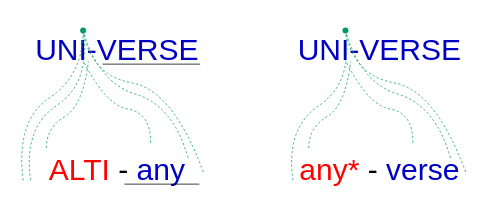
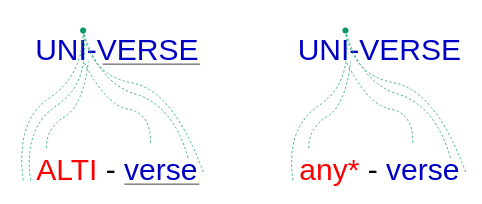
  <mxCell id="0" />
  <mxCell id="1" parent="0" />
  <mxCell id="2" value="&lt;font style=&quot;font-size: 40px&quot; color=&quot;#0000c4&quot;&gt;UNI-VERSE&lt;/font&gt;" style="text;html=1;align=center;verticalAlign=middle;resizable=0;points=[];autosize=1;strokeColor=none;fillColor=none;" vertex="1" parent="1"><mxGeometry x="40" y="50" width="230" height="30" as="geometry" /></mxCell>
- <mxCell id="3" value="&lt;font color=&quot;#ff0000&quot;&gt;ALTI &lt;/font&gt;&lt;font color=&quot;#000000&quot;&gt;- &lt;/font&gt;any" style="text;html=1;align=center;verticalAlign=middle;resizable=0;points=[];autosize=1;strokeColor=none;fillColor=none;fontSize=40;fontColor=#0000C4;" vertex="1" parent="1"><mxGeometry x="40" y="200" width="230" height="50" as="geometry" /></mxCell>
+ <mxCell id="3" value="&lt;font color=&quot;#ff0000&quot;&gt;ALTI &lt;/font&gt;&lt;font color=&quot;#000000&quot;&gt;- &lt;/font&gt;verse" style="text;html=1;align=center;verticalAlign=middle;resizable=0;points=[];autosize=1;strokeColor=none;fillColor=none;fontSize=40;fontColor=#0000C4;" vertex="1" parent="1"><mxGeometry x="40" y="200" width="230" height="50" as="geometry" /></mxCell>
  <mxCell id="4" value="&lt;font color=&quot;#ff0000&quot;&gt;any*&amp;nbsp;&lt;/font&gt;&lt;font color=&quot;#000000&quot;&gt;- &lt;/font&gt;verse" style="text;html=1;align=center;verticalAlign=middle;resizable=0;points=[];autosize=1;strokeColor=none;fillColor=none;fontSize=40;fontColor=#0000C4;" vertex="1" parent="1"><mxGeometry x="390" y="200" width="230" height="50" as="geometry" /></mxCell>
  <mxCell id="5" value="" style="shape=waypoint;sketch=0;fillStyle=solid;size=6;pointerEvents=1;points=[];fillColor=none;resizable=0;rotatable=0;perimeter=centerPerimeter;snapToPoint=1;fontSize=40;fontColor=#0000C4;strokeWidth=2;strokeColor=#069968;" vertex="1" parent="1"><mxGeometry x="90" y="20" width="40" height="40" as="geometry" /></mxCell>
  <mxCell id="6" value="" style="endArrow=none;dashed=1;html=1;fontSize=40;fontColor=#0000C4;strokeColor=#069968;curved=1;entryX=0.589;entryY=0.536;entryDx=0;entryDy=0;entryPerimeter=0;" edge="1" parent="1" target="5"><mxGeometry width="50" height="50" relative="1" as="geometry"><mxPoint x="30" y="240" as="sourcePoint" /><mxPoint x="300" y="220" as="targetPoint" /><Array as="points"><mxPoint x="20" y="160" /><mxPoint x="110" y="100" /></Array></mxGeometry></mxCell>
  <mxCell id="7" value="" style="endArrow=none;dashed=1;html=1;fontSize=40;fontColor=#0000C4;strokeColor=#069968;curved=1;entryX=0.646;entryY=0.493;entryDx=0;entryDy=0;entryPerimeter=0;" edge="1" parent="1" target="5"><mxGeometry width="50" height="50" relative="1" as="geometry"><mxPoint x="40" y="240" as="sourcePoint" /><mxPoint x="120" y="50" as="targetPoint" /><Array as="points"><mxPoint x="30" y="170" /><mxPoint x="120" y="110" /></Array></mxGeometry></mxCell>
  <mxCell id="8" value="" style="endArrow=none;dashed=1;html=1;fontSize=40;fontColor=#0000C4;strokeColor=#069968;curved=1;exitX=1.001;exitY=0.577;exitDx=0;exitDy=0;exitPerimeter=0;" edge="1" parent="1" source="3" target="5"><mxGeometry width="50" height="50" relative="1" as="geometry"><mxPoint x="250" y="270" as="sourcePoint" /><mxPoint x="300" y="220" as="targetPoint" /><Array as="points"><mxPoint x="230" y="120" /><mxPoint x="120" y="100" /></Array></mxGeometry></mxCell>
  <mxCell id="9" value="" style="endArrow=none;dashed=1;html=1;fontSize=40;fontColor=#0000C4;strokeColor=#069968;curved=1;entryX=0.661;entryY=0.536;entryDx=0;entryDy=0;entryPerimeter=0;exitX=0.913;exitY=0.2;exitDx=0;exitDy=0;exitPerimeter=0;" edge="1" parent="1" source="3" target="5"><mxGeometry width="50" height="50" relative="1" as="geometry"><mxPoint x="230" y="190" as="sourcePoint" /><mxPoint x="120" y="50" as="targetPoint" /><Array as="points"><mxPoint x="230" y="140" /><mxPoint x="130" y="110" /></Array></mxGeometry></mxCell>
  <mxCell id="10" value="" style="endArrow=none;dashed=1;html=1;fontSize=40;fontColor=#0000C4;strokeColor=#069968;curved=1;entryX=0.335;entryY=1.048;entryDx=0;entryDy=0;entryPerimeter=0;exitX=0.091;exitY=-0.063;exitDx=0;exitDy=0;exitPerimeter=0;" edge="1" parent="1" source="3" target="2"><mxGeometry width="50" height="50" relative="1" as="geometry"><mxPoint x="250" y="270" as="sourcePoint" /><mxPoint x="300" y="220" as="targetPoint" /><Array as="points"><mxPoint x="61" y="170" /><mxPoint x="110" y="140" /></Array></mxGeometry></mxCell>
  <mxCell id="11" value="" style="endArrow=none;dashed=1;html=1;fontSize=40;fontColor=#0000C4;strokeColor=#069968;curved=1;" edge="1" parent="1"><mxGeometry width="50" height="50" relative="1" as="geometry"><mxPoint x="200" y="190" as="sourcePoint" /><mxPoint x="110" y="80" as="targetPoint" /><Array as="points"><mxPoint x="200" y="150" /><mxPoint x="140" y="140" /></Array></mxGeometry></mxCell>
  <mxCell id="12" value="&lt;font style=&quot;font-size: 40px&quot; color=&quot;#0000c4&quot;&gt;UNI-VERSE&lt;/font&gt;" style="text;html=1;align=center;verticalAlign=middle;resizable=0;points=[];autosize=1;strokeColor=none;fillColor=none;" vertex="1" parent="1"><mxGeometry x="389.77" y="50" width="230" height="30" as="geometry" /></mxCell>
  <mxCell id="13" value="" style="shape=waypoint;sketch=0;fillStyle=solid;size=6;pointerEvents=1;points=[];fillColor=none;resizable=0;rotatable=0;perimeter=centerPerimeter;snapToPoint=1;fontSize=40;fontColor=#0000C4;strokeWidth=2;strokeColor=#069968;" vertex="1" parent="1"><mxGeometry x="439.77" y="20" width="40" height="40" as="geometry" /></mxCell>
  <mxCell id="14" value="" style="endArrow=none;dashed=1;html=1;fontSize=40;fontColor=#0000C4;strokeColor=#069968;curved=1;entryX=0.646;entryY=0.493;entryDx=0;entryDy=0;entryPerimeter=0;" edge="1" parent="1" target="13"><mxGeometry width="50" height="50" relative="1" as="geometry"><mxPoint x="389.77" y="240" as="sourcePoint" /><mxPoint x="469.77" y="50" as="targetPoint" /><Array as="points"><mxPoint x="379.77" y="170" /><mxPoint x="469.77" y="110" /></Array></mxGeometry></mxCell>
  <mxCell id="15" value="" style="endArrow=none;dashed=1;html=1;fontSize=40;fontColor=#0000C4;strokeColor=#069968;curved=1;exitX=1.001;exitY=0.577;exitDx=0;exitDy=0;exitPerimeter=0;" edge="1" parent="1" target="13"><mxGeometry width="50" height="50" relative="1" as="geometry"><mxPoint x="620" y="228.85" as="sourcePoint" /><mxPoint x="649.77" y="220" as="targetPoint" /><Array as="points"><mxPoint x="579.77" y="120" /><mxPoint x="469.77" y="100" /></Array></mxGeometry></mxCell>
  <mxCell id="16" value="" style="endArrow=none;dashed=1;html=1;fontSize=40;fontColor=#0000C4;strokeColor=#069968;curved=1;entryX=0.661;entryY=0.536;entryDx=0;entryDy=0;entryPerimeter=0;exitX=0.913;exitY=0.2;exitDx=0;exitDy=0;exitPerimeter=0;" edge="1" parent="1" target="13"><mxGeometry width="50" height="50" relative="1" as="geometry"><mxPoint x="599.76" y="210" as="sourcePoint" /><mxPoint x="469.77" y="50" as="targetPoint" /><Array as="points"><mxPoint x="579.77" y="140" /><mxPoint x="479.77" y="110" /></Array></mxGeometry></mxCell>
  <mxCell id="17" value="" style="endArrow=none;dashed=1;html=1;fontSize=40;fontColor=#0000C4;strokeColor=#069968;curved=1;entryX=0.335;entryY=1.048;entryDx=0;entryDy=0;entryPerimeter=0;exitX=0.091;exitY=-0.063;exitDx=0;exitDy=0;exitPerimeter=0;" edge="1" parent="1" target="12"><mxGeometry width="50" height="50" relative="1" as="geometry"><mxPoint x="410.7" y="196.85" as="sourcePoint" /><mxPoint x="649.77" y="220" as="targetPoint" /><Array as="points"><mxPoint x="410.77" y="170" /><mxPoint x="459.77" y="140" /></Array></mxGeometry></mxCell>
  <mxCell id="18" value="" style="endArrow=none;dashed=1;html=1;fontSize=40;fontColor=#0000C4;strokeColor=#069968;curved=1;" edge="1" parent="1"><mxGeometry width="50" height="50" relative="1" as="geometry"><mxPoint x="549.77" y="190" as="sourcePoint" /><mxPoint x="459.77" y="80" as="targetPoint" /><Array as="points"><mxPoint x="549.77" y="150" /><mxPoint x="489.77" y="140" /></Array></mxGeometry></mxCell>
  <mxCell id="19" value="" style="endArrow=none;html=1;fontSize=40;fontColor=#0000C4;strokeColor=#000000;rounded=0;" edge="1" parent="1"><mxGeometry width="50" height="50" relative="1" as="geometry"><mxPoint x="136" y="85" as="sourcePoint" /><mxPoint x="266" y="85" as="targetPoint" /></mxGeometry></mxCell>
  <mxCell id="20" value="" style="endArrow=none;html=1;fontSize=40;fontColor=#0000C4;strokeColor=#000000;rounded=0;" edge="1" parent="1"><mxGeometry width="50" height="50" relative="1" as="geometry"><mxPoint x="165" y="245" as="sourcePoint" /><mxPoint x="265" y="245" as="targetPoint" /></mxGeometry></mxCell>
